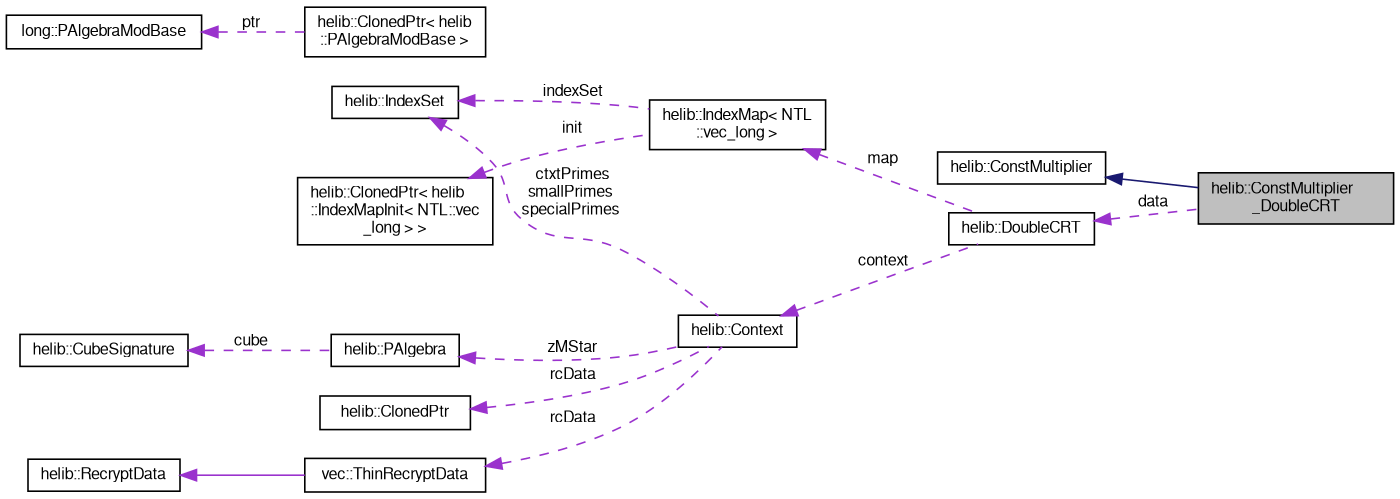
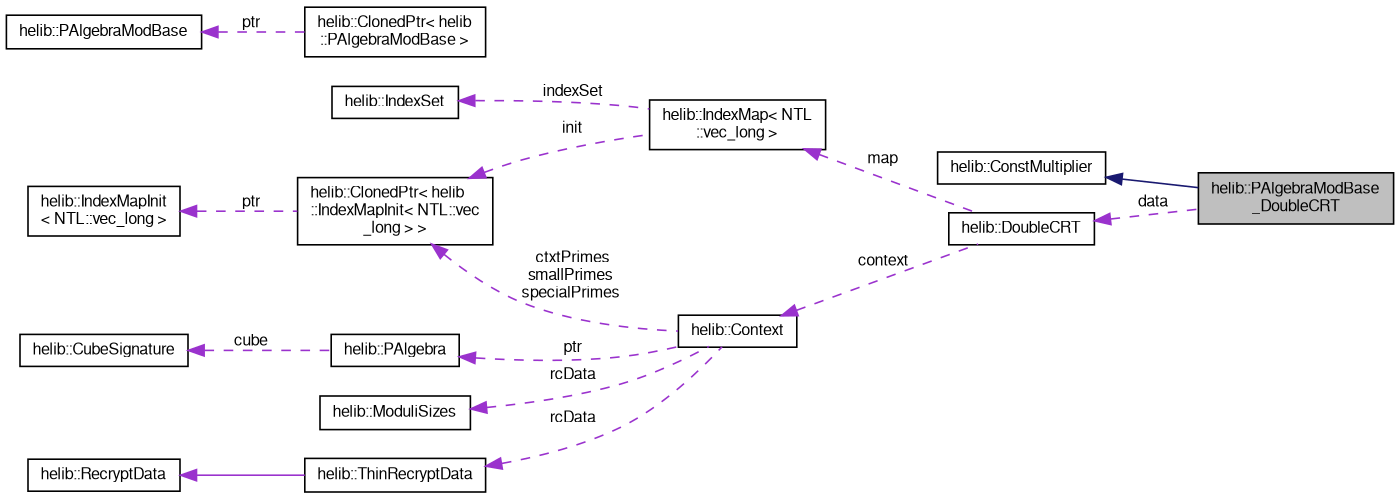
  digraph {
    rankdir=LR
    node [color=black fillcolor=white fontname=FreeSans fontsize=10 shape=record style=filled]
    edge [color=darkorchid3 dir=back fontname=FreeSans fontsize=10 labelfontname=FreeSans labelfontsize=10 style=dashed]
-   n1 [fillcolor=grey75 fontcolor=black height=0.2 label="helib::ConstMultiplier\l_DoubleCRT" width=0.4]
+   n1 [fillcolor=grey75 fontcolor=black height=0.2 label="helib::PAlgebraModBase\l_DoubleCRT" width=0.4]
    n2 [height=0.2 label="helib::ConstMultiplier" width=0.4]
    n3 [height=0.2 label="helib::DoubleCRT" width=0.4]
    n4 [height=0.2 label="helib::Context" width=0.4]
-   n5 [height=0.2 label="helib::ClonedPtr" width=0.4]
-   n6 [height=0.2 label="vec::ThinRecryptData" width=0.4]
+   n5 [height=0.2 label="helib::ModuliSizes" width=0.4]
+   n6 [height=0.2 label="helib::ThinRecryptData" width=0.4]
    n7 [height=0.2 label="helib::RecryptData" width=0.4]
    n8 [height=0.2 label="helib::IndexSet" width=0.4]
    n9 [height=0.2 label="helib::IndexMap\< NTL\l::vec_long \>" width=0.4]
    n10 [height=0.2 label="helib::PAlgebra" width=0.4]
    n11 [height=0.2 label="helib::CubeSignature" width=0.4]
    n12 [height=0.2 label="helib::ClonedPtr\< helib\l::PAlgebraModBase \>" width=0.4]
-   n13 [height=0.2 label="long::PAlgebraModBase" width=0.4]
+   n13 [height=0.2 label="helib::PAlgebraModBase" width=0.4]
    n14 [height=0.2 label="helib::ClonedPtr\< helib\l::IndexMapInit\< NTL::vec\l_long \> \>" width=0.4]
+   n15 [height=0.2 label="helib::IndexMapInit\l\< NTL::vec_long \>" width=0.4]
    n2 -> n1 [color=midnightblue style=solid]
    n3 -> n1 [label=" data"]
    n4 -> n3 [label=" context"]
    n5 -> n4 [label=" rcData"]
    n6 -> n4 [label=" rcData"]
    n7 -> n6 [style=solid]
-   n8 -> n4 [label=" ctxtPrimes\nsmallPrimes\nspecialPrimes"]
+   n14 -> n4 [label=" ctxtPrimes\nsmallPrimes\nspecialPrimes"]
    n8 -> n9 [label=" indexSet"]
    n9 -> n3 [label=" map"]
-   n10 -> n4 [label=" zMStar"]
+   n10 -> n4 [label=" ptr"]
    n11 -> n10 [label=" cube"]
    n13 -> n12 [label=" ptr"]
    n14 -> n9 [label=" init"]
+   n15 -> n14 [label=" ptr"]
  }
